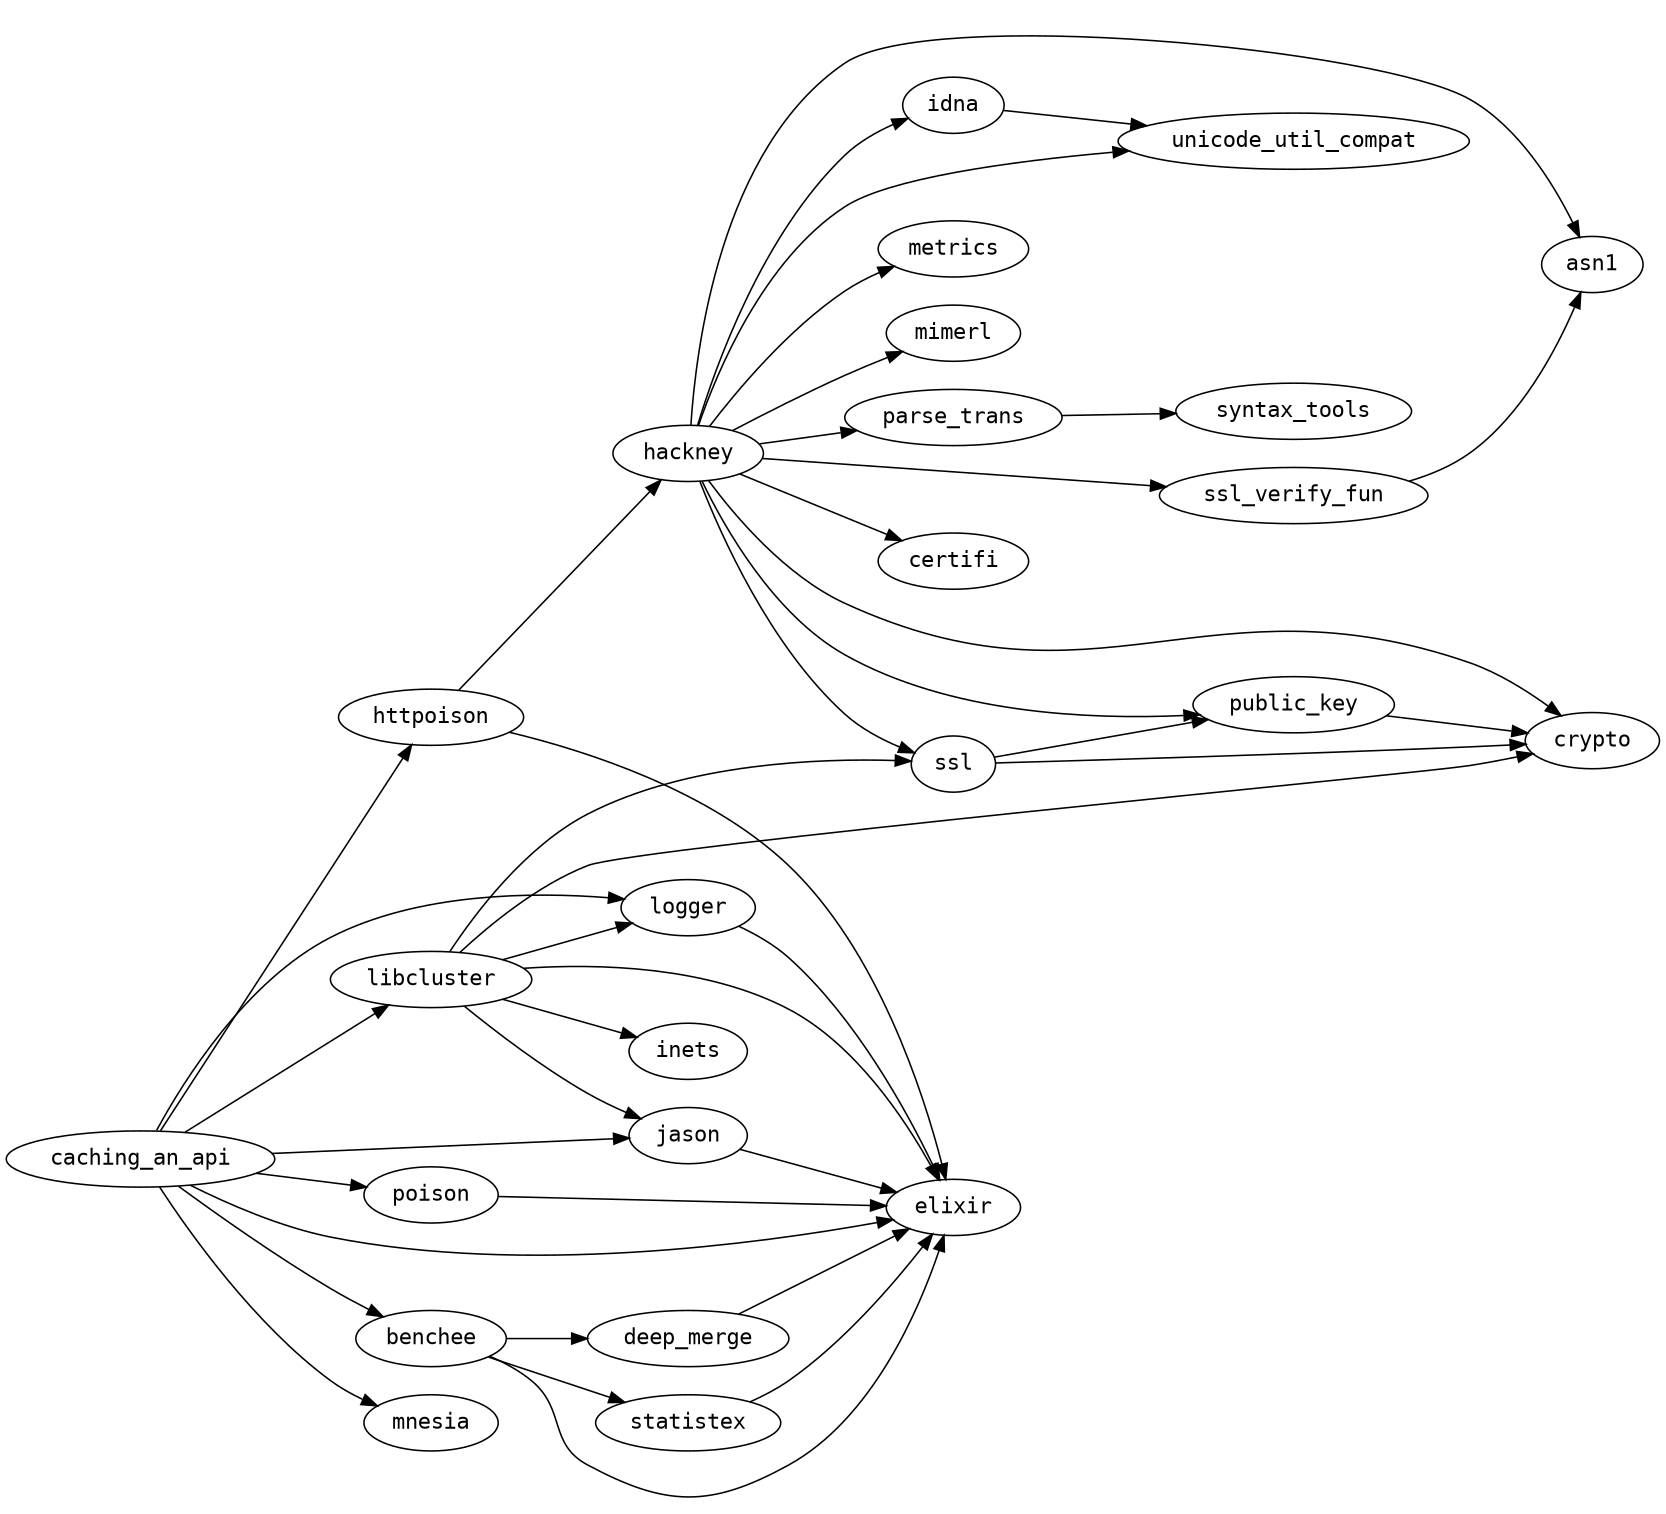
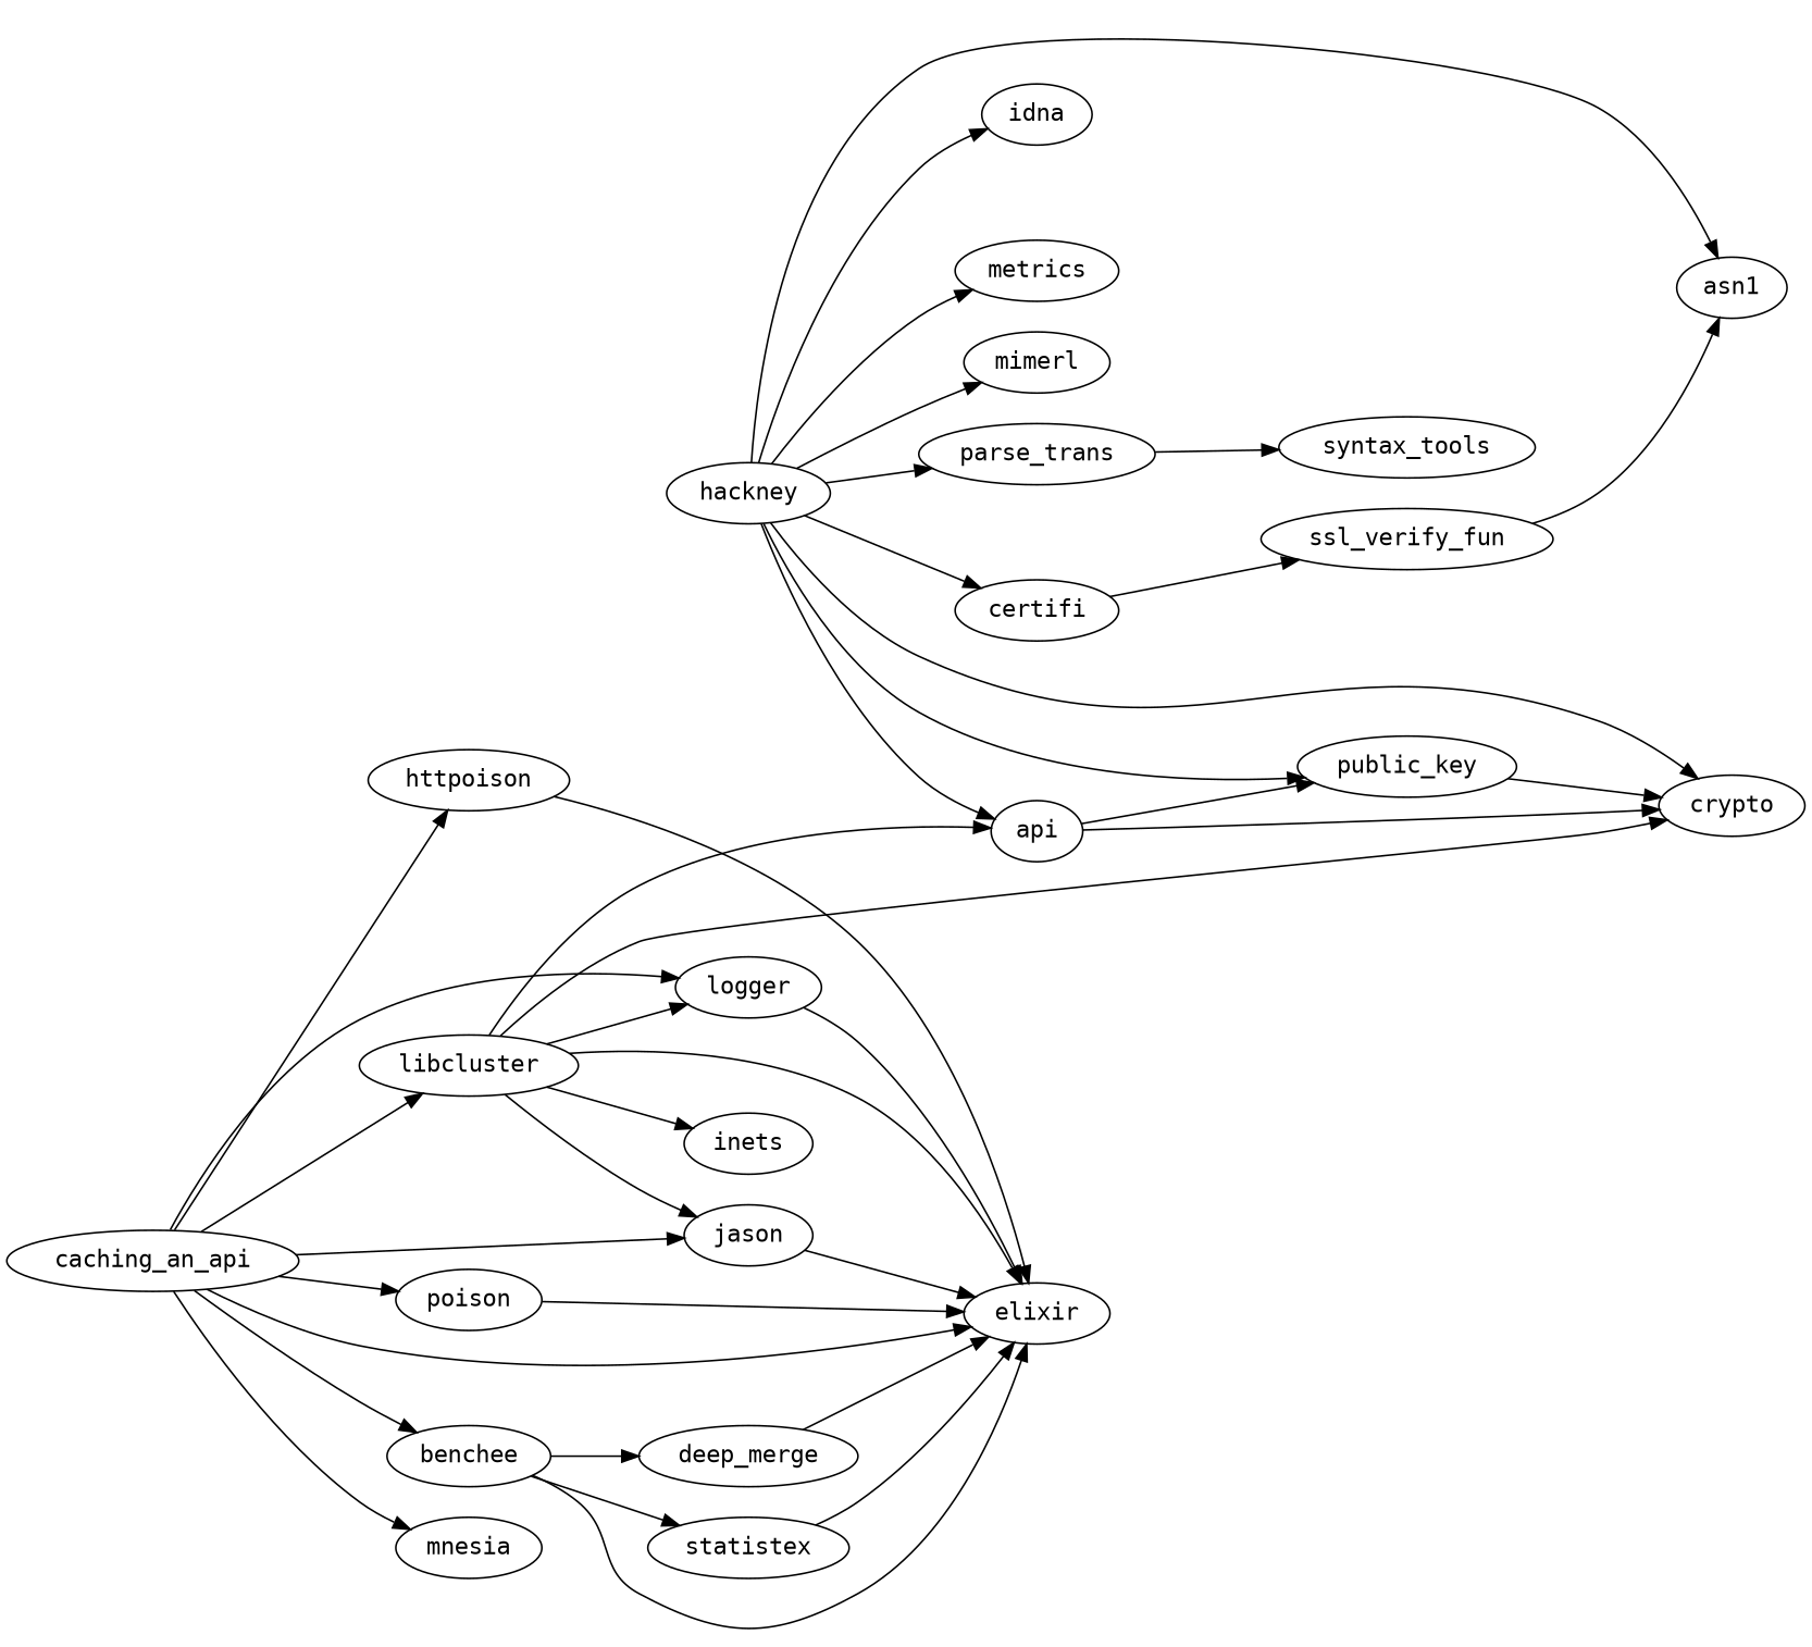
  digraph {
    fontname="DejaVu Sans Mono"
    rankdir=LR
    node [fontname="DejaVu Sans Mono"]
    edge [fontname="DejaVu Sans Mono"]
    caching_an_api
    benchee
    elixir
    httpoison
    jason
    libcluster
    logger
    mnesia
    poison
    deep_merge
    statistex
    hackney
    crypto
-   ssl
+   ssl [label=api]
    inets
    asn1
    certifi
    idna
-   unicode_util_compat
    metrics
    mimerl
    parse_trans
    public_key
    ssl_verify_fun
    syntax_tools
    caching_an_api -> benchee
    caching_an_api -> elixir
    caching_an_api -> httpoison
    caching_an_api -> jason
    caching_an_api -> libcluster
    caching_an_api -> logger
    caching_an_api -> mnesia
    caching_an_api -> poison
    benchee -> elixir
    benchee -> deep_merge
    benchee -> statistex
    httpoison -> elixir
-   httpoison -> hackney
    jason -> elixir
    libcluster -> elixir
    libcluster -> jason
    libcluster -> logger
    libcluster -> crypto
    libcluster -> ssl
    libcluster -> inets
    logger -> elixir
    poison -> elixir
    deep_merge -> elixir
    statistex -> elixir
    hackney -> crypto
    hackney -> ssl
    hackney -> asn1
    hackney -> certifi
    hackney -> idna
-   hackney -> unicode_util_compat
    hackney -> metrics
    hackney -> mimerl
    hackney -> parse_trans
    hackney -> public_key
-   hackney -> ssl_verify_fun
+   certifi -> ssl_verify_fun
    ssl -> crypto
    ssl -> public_key
-   idna -> unicode_util_compat
    parse_trans -> syntax_tools
    public_key -> crypto
    ssl_verify_fun -> asn1
  }
